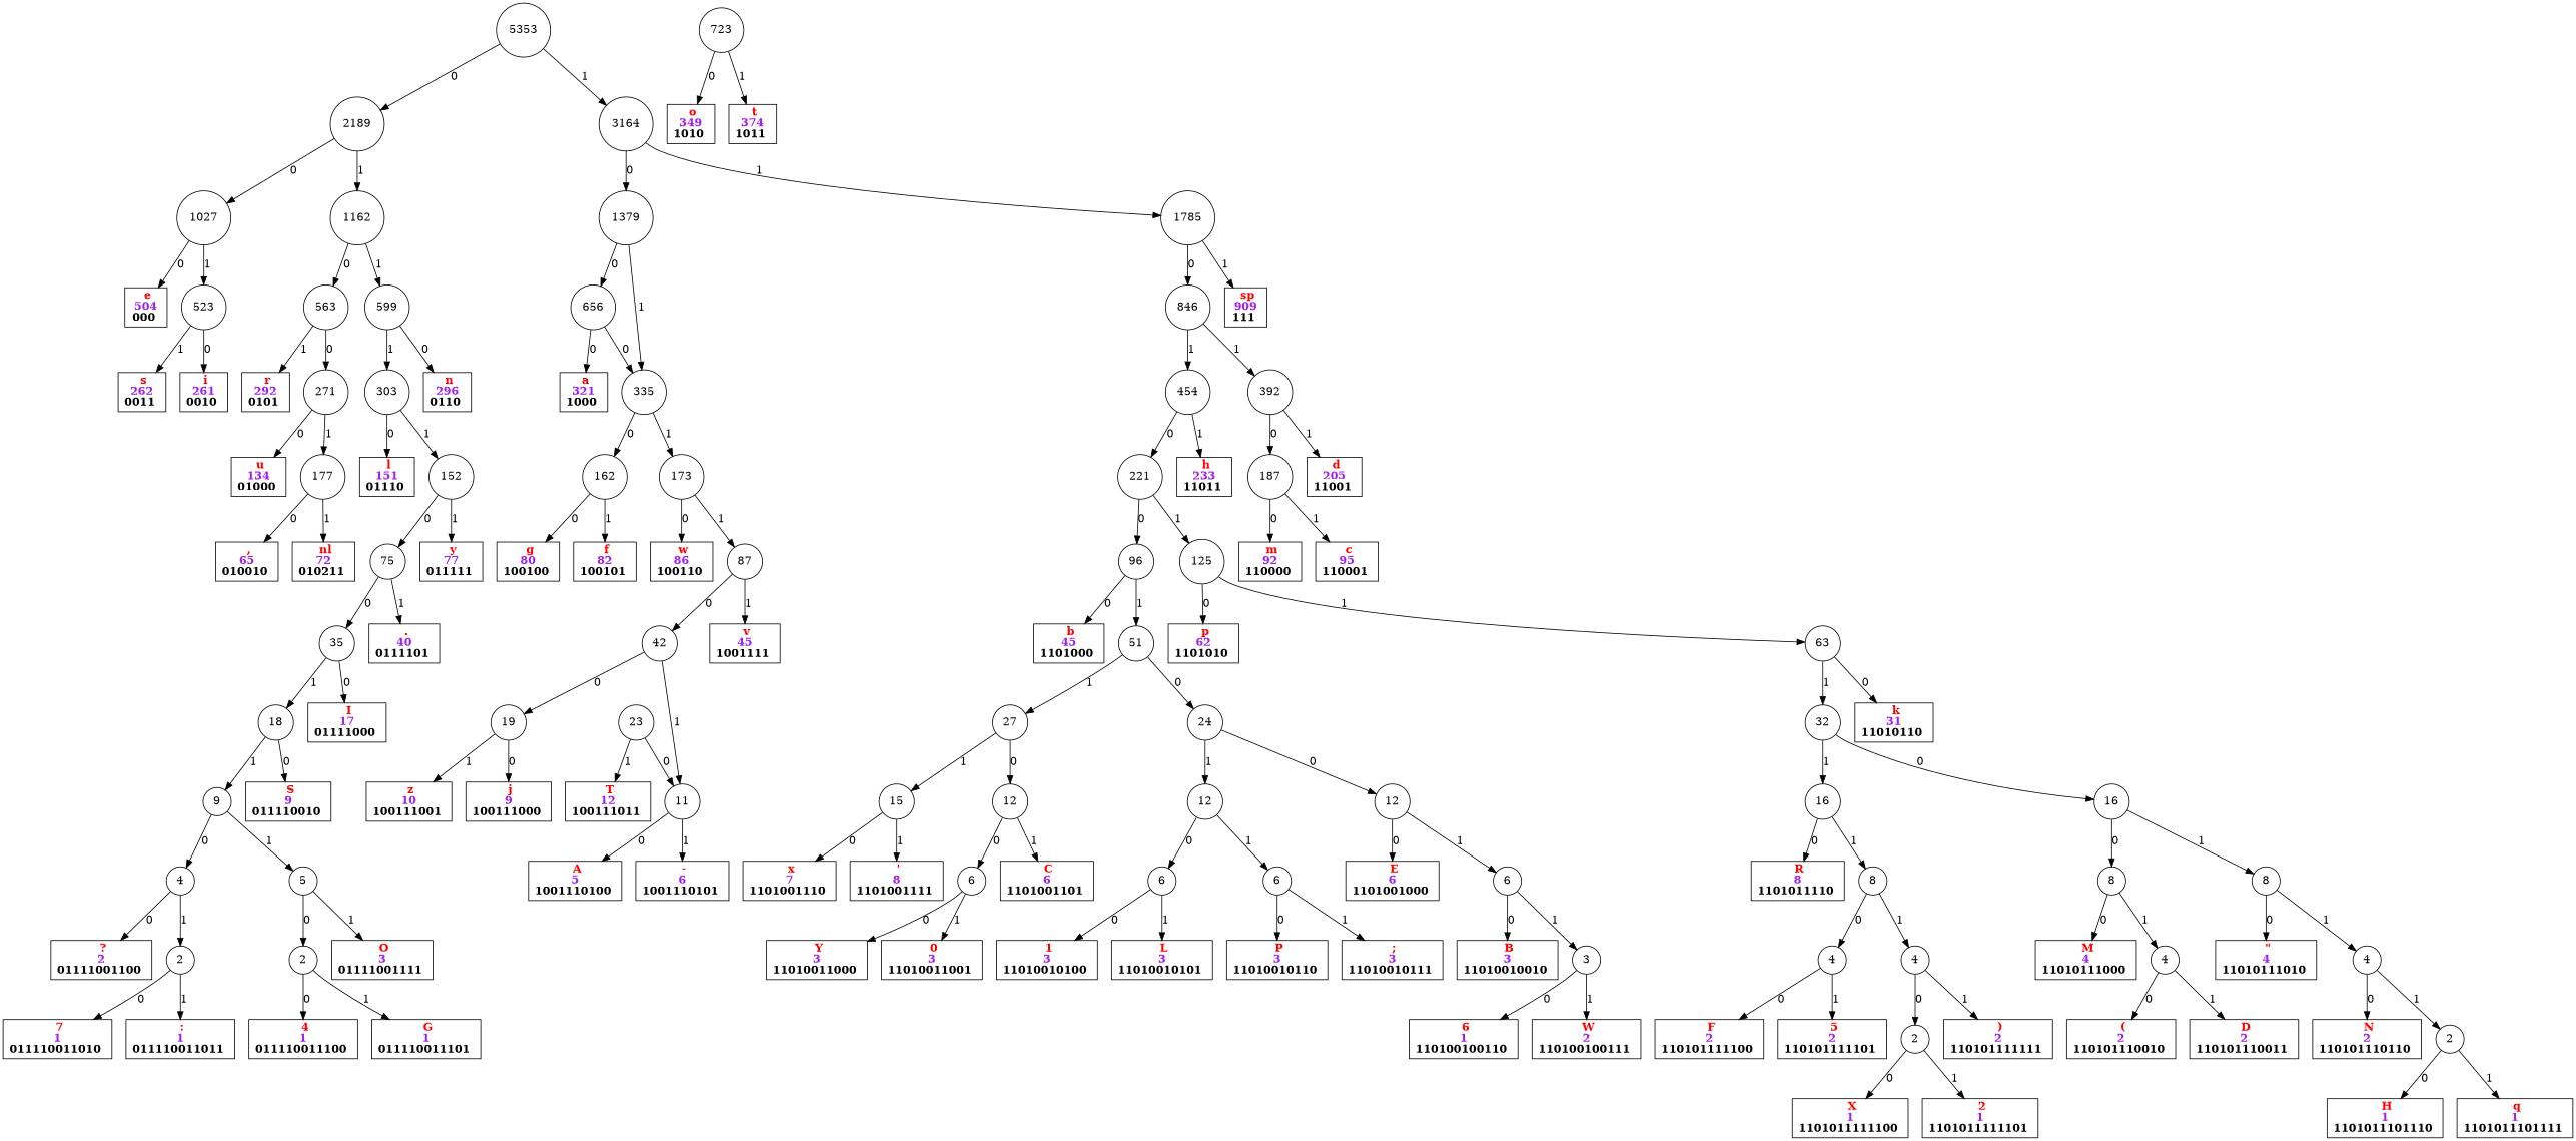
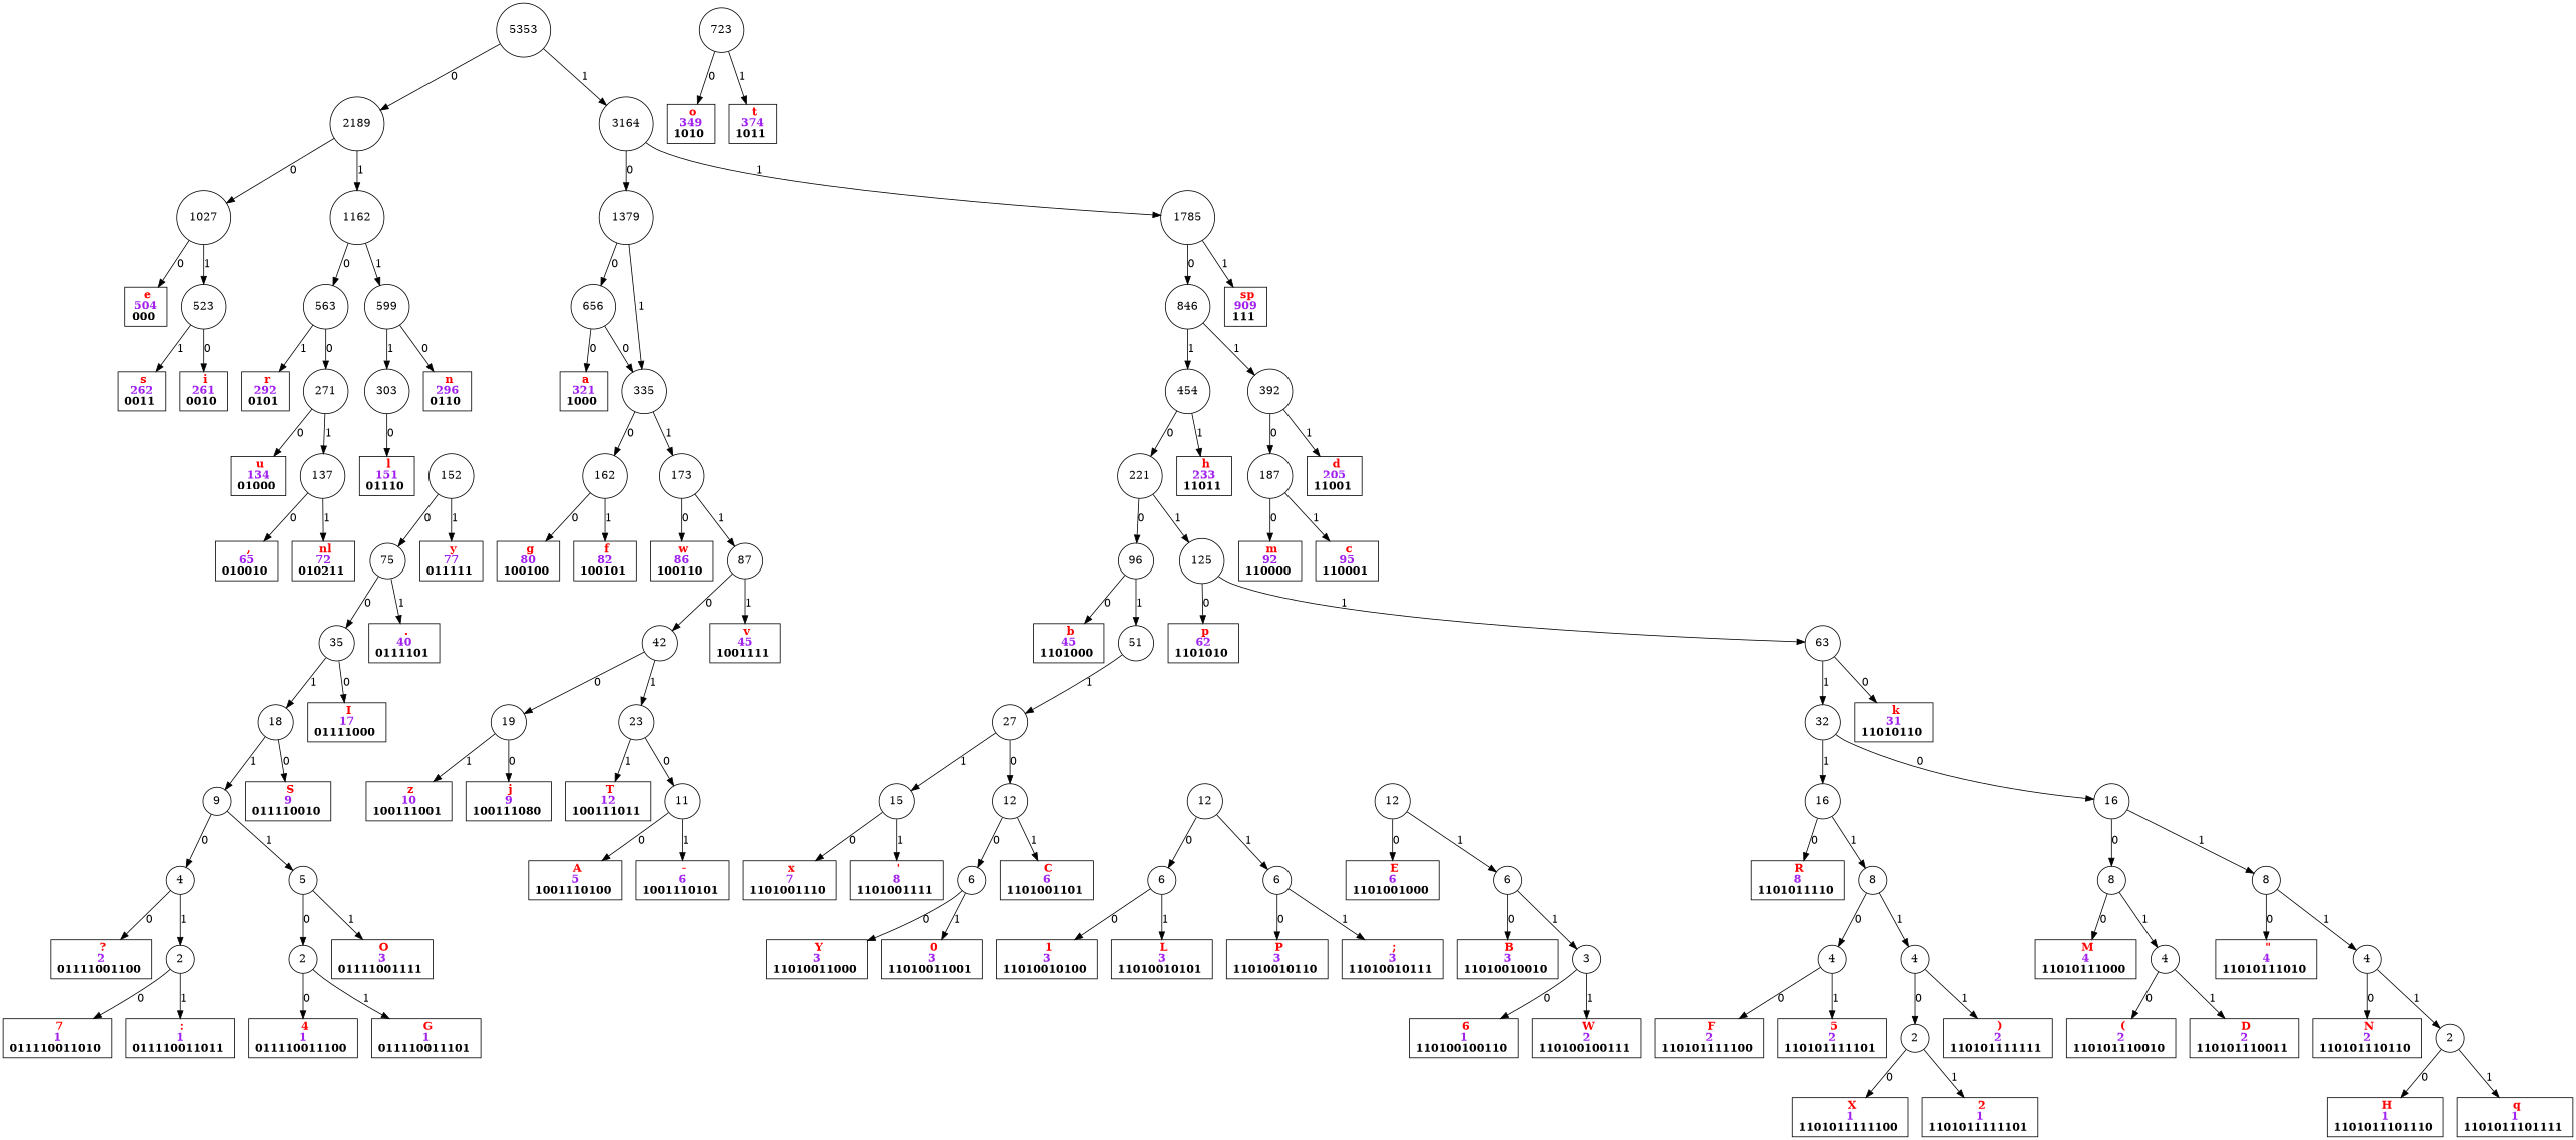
  digraph {
    node [shape=box]
    n1 [label=5353 shape=circle]
    n2 [label=2189 shape=circle]
    n3 [label=3164 shape=circle]
    n4 [label=1027 shape=circle]
    n5 [label=1162 shape=circle]
    n6 [label=1379 shape=circle]
    n7 [label=1785 shape=circle]
    n8 [label=< <B><font color="red">e</font></B><br/><B><font color="purple">504</font></B><br/><B><font color="black">000</font></B> >]
    n9 [label=523 shape=circle]
    n10 [label=563 shape=circle]
    n11 [label=599 shape=circle]
    n12 [label=< <B><font color="red">i</font></B><br/><B><font color="purple">261</font></B><br/><B><font color="black">0010</font></B> >]
    n13 [label=< <B><font color="red">s</font></B><br/><B><font color="purple">262</font></B><br/><B><font color="black">0011</font></B> >]
    n14 [label=271 shape=circle]
    n15 [label=< <B><font color="red">r</font></B><br/><B><font color="purple">292</font></B><br/><B><font color="black">0101</font></B> >]
    n16 [label=< <B><font color="red">n</font></B><br/><B><font color="purple">296</font></B><br/><B><font color="black">0110</font></B> >]
    n17 [label=303 shape=circle]
    n18 [label=< <B><font color="red">u</font></B><br/><B><font color="purple">134</font></B><br/><B><font color="black">01000</font></B> >]
-   n19 [label=177 shape=circle]
+   n19 [label=137 shape=circle]
    n20 [label=< <B><font color="red">,</font></B><br/><B><font color="purple">65</font></B><br/><B><font color="black">010010</font></B> >]
    n21 [label=< <B><font color="red">nl</font></B><br/><B><font color="purple">72</font></B><br/><B><font color="black">010211</font></B> >]
    n22 [label=< <B><font color="red">l</font></B><br/><B><font color="purple">151</font></B><br/><B><font color="black">01110</font></B> >]
    n23 [label=152 shape=circle]
    n24 [label=75 shape=circle]
    n25 [label=< <B><font color="red">y</font></B><br/><B><font color="purple">77</font></B><br/><B><font color="black">011111</font></B> >]
    n26 [label=35 shape=circle]
    n27 [label=< <B><font color="red">.</font></B><br/><B><font color="purple">40</font></B><br/><B><font color="black">0111101</font></B> >]
    n28 [label=< <B><font color="red">I</font></B><br/><B><font color="purple">17</font></B><br/><B><font color="black">01111000</font></B> >]
    n29 [label=18 shape=circle]
    n30 [label=< <B><font color="red">S</font></B><br/><B><font color="purple">9</font></B><br/><B><font color="black">011110010</font></B> >]
    n31 [label=9 shape=circle]
    n32 [label=4 shape=circle]
    n33 [label=5 shape=circle]
    n34 [label=< <B><font color="red">?</font></B><br/><B><font color="purple">2</font></B><br/><B><font color="black">01111001100</font></B> >]
    n35 [label=2 shape=circle]
    n36 [label=2 shape=circle]
    n37 [label=< <B><font color="red">O</font></B><br/><B><font color="purple">3</font></B><br/><B><font color="black">01111001111</font></B> >]
    n38 [label=< <B><font color="red">7</font></B><br/><B><font color="purple">1</font></B><br/><B><font color="black">011110011010</font></B> >]
    n39 [label=< <B><font color="red">:</font></B><br/><B><font color="purple">1</font></B><br/><B><font color="black">011110011011</font></B> >]
    n40 [label=< <B><font color="red">4</font></B><br/><B><font color="purple">1</font></B><br/><B><font color="black">011110011100</font></B> >]
    n41 [label=< <B><font color="red">G</font></B><br/><B><font color="purple">1</font></B><br/><B><font color="black">011110011101</font></B> >]
    n42 [label=656 shape=circle]
    n43 [label=335 shape=circle]
    n44 [label=846 shape=circle]
    n45 [label=< <B><font color="red">sp</font></B><br/><B><font color="purple">909</font></B><br/><B><font color="black">111</font></B> >]
    n46 [label=< <B><font color="red">a</font></B><br/><B><font color="purple">321</font></B><br/><B><font color="black">1000</font></B> >]
    n47 [label=723 shape=circle]
    n48 [label=< <B><font color="red">o</font></B><br/><B><font color="purple">349</font></B><br/><B><font color="black">1010</font></B> >]
    n49 [label=< <B><font color="red">t</font></B><br/><B><font color="purple">374</font></B><br/><B><font color="black">1011</font></B> >]
    n50 [label=162 shape=circle]
    n51 [label=173 shape=circle]
    n52 [label=< <B><font color="red">g</font></B><br/><B><font color="purple">80</font></B><br/><B><font color="black">100100</font></B> >]
    n53 [label=< <B><font color="red">f</font></B><br/><B><font color="purple">82</font></B><br/><B><font color="black">100101</font></B> >]
    n54 [label=< <B><font color="red">w</font></B><br/><B><font color="purple">86</font></B><br/><B><font color="black">100110</font></B> >]
    n55 [label=87 shape=circle]
    n56 [label=42 shape=circle]
    n57 [label=< <B><font color="red">v</font></B><br/><B><font color="purple">45</font></B><br/><B><font color="black">1001111</font></B> >]
    n58 [label=19 shape=circle]
    n59 [label=23 shape=circle]
-   n60 [label=< <B><font color="red">j</font></B><br/><B><font color="purple">9</font></B><br/><B><font color="black">100111000</font></B> >]
+   n60 [label=< <B><font color="red">j</font></B><br/><B><font color="purple">9</font></B><br/><B><font color="black">100111080</font></B> >]
    n61 [label=< <B><font color="red">z</font></B><br/><B><font color="purple">10</font></B><br/><B><font color="black">100111001</font></B> >]
    n62 [label=11 shape=circle]
    n63 [label=< <B><font color="red">T</font></B><br/><B><font color="purple">12</font></B><br/><B><font color="black">100111011</font></B> >]
    n64 [label=< <B><font color="red">A</font></B><br/><B><font color="purple">5</font></B><br/><B><font color="black">1001110100</font></B> >]
    n65 [label=< <B><font color="red">-</font></B><br/><B><font color="purple">6</font></B><br/><B><font color="black">1001110101</font></B> >]
    n66 [label=392 shape=circle]
    n67 [label=454 shape=circle]
    n68 [label=187 shape=circle]
    n69 [label=< <B><font color="red">d</font></B><br/><B><font color="purple">205</font></B><br/><B><font color="black">11001</font></B> >]
    n70 [label=221 shape=circle]
    n71 [label=< <B><font color="red">h</font></B><br/><B><font color="purple">233</font></B><br/><B><font color="black">11011</font></B> >]
    n72 [label=< <B><font color="red">m</font></B><br/><B><font color="purple">92</font></B><br/><B><font color="black">110000</font></B> >]
    n73 [label=< <B><font color="red">c</font></B><br/><B><font color="purple">95</font></B><br/><B><font color="black">110001</font></B> >]
    n74 [label=96 shape=circle]
    n75 [label=125 shape=circle]
    n76 [label=< <B><font color="red">b</font></B><br/><B><font color="purple">45</font></B><br/><B><font color="black">1101000</font></B> >]
    n77 [label=51 shape=circle]
    n78 [label=< <B><font color="red">p</font></B><br/><B><font color="purple">62</font></B><br/><B><font color="black">1101010</font></B> >]
    n79 [label=63 shape=circle]
-   n80 [label=24 shape=circle]
    n81 [label=27 shape=circle]
    n82 [label=12 shape=circle]
    n83 [label=12 shape=circle]
    n84 [label=12 shape=circle]
    n85 [label=15 shape=circle]
    n86 [label=< <B><font color="red">E</font></B><br/><B><font color="purple">6</font></B><br/><B><font color="black">1101001000</font></B> >]
    n87 [label=6 shape=circle]
    n88 [label=6 shape=circle]
    n89 [label=6 shape=circle]
    n90 [label=< <B><font color="red">B</font></B><br/><B><font color="purple">3</font></B><br/><B><font color="black">11010010010</font></B> >]
    n91 [label=3 shape=circle]
    n92 [label=< <B><font color="red">6</font></B><br/><B><font color="purple">1</font></B><br/><B><font color="black">110100100110</font></B> >]
    n93 [label=< <B><font color="red">W</font></B><br/><B><font color="purple">2</font></B><br/><B><font color="black">110100100111</font></B> >]
    n94 [label=< <B><font color="red">1</font></B><br/><B><font color="purple">3</font></B><br/><B><font color="black">11010010100</font></B> >]
    n95 [label=< <B><font color="red">L</font></B><br/><B><font color="purple">3</font></B><br/><B><font color="black">11010010101</font></B> >]
    n96 [label=< <B><font color="red">P</font></B><br/><B><font color="purple">3</font></B><br/><B><font color="black">11010010110</font></B> >]
    n97 [label=< <B><font color="red">;</font></B><br/><B><font color="purple">3</font></B><br/><B><font color="black">11010010111</font></B> >]
    n98 [label=6 shape=circle]
    n99 [label=< <B><font color="red">C</font></B><br/><B><font color="purple">6</font></B><br/><B><font color="black">1101001101</font></B> >]
    n100 [label=< <B><font color="red">x</font></B><br/><B><font color="purple">7</font></B><br/><B><font color="black">1101001110</font></B> >]
    n101 [label=< <B><font color="red">'</font></B><br/><B><font color="purple">8</font></B><br/><B><font color="black">1101001111</font></B> >]
    n102 [label=< <B><font color="red">Y</font></B><br/><B><font color="purple">3</font></B><br/><B><font color="black">11010011000</font></B> >]
    n103 [label=< <B><font color="red">0</font></B><br/><B><font color="purple">3</font></B><br/><B><font color="black">11010011001</font></B> >]
    n104 [label=< <B><font color="red">k</font></B><br/><B><font color="purple">31</font></B><br/><B><font color="black">11010110</font></B> >]
    n105 [label=32 shape=circle]
    n106 [label=16 shape=circle]
    n107 [label=16 shape=circle]
    n108 [label=8 shape=circle]
    n109 [label=8 shape=circle]
    n110 [label=< <B><font color="red">R</font></B><br/><B><font color="purple">8</font></B><br/><B><font color="black">1101011110</font></B> >]
    n111 [label=8 shape=circle]
    n112 [label=< <B><font color="red">M</font></B><br/><B><font color="purple">4</font></B><br/><B><font color="black">11010111000</font></B> >]
    n113 [label=4 shape=circle]
    n114 [label=< <B><font color="red">"</font></B><br/><B><font color="purple">4</font></B><br/><B><font color="black">11010111010</font></B> >]
    n115 [label=4 shape=circle]
    n116 [label=< <B><font color="red">(</font></B><br/><B><font color="purple">2</font></B><br/><B><font color="black">110101110010</font></B> >]
    n117 [label=< <B><font color="red">D</font></B><br/><B><font color="purple">2</font></B><br/><B><font color="black">110101110011</font></B> >]
    n118 [label=< <B><font color="red">N</font></B><br/><B><font color="purple">2</font></B><br/><B><font color="black">110101110110</font></B> >]
    n119 [label=2 shape=circle]
    n120 [label=< <B><font color="red">H</font></B><br/><B><font color="purple">1</font></B><br/><B><font color="black">1101011101110</font></B> >]
    n121 [label=< <B><font color="red">q</font></B><br/><B><font color="purple">1</font></B><br/><B><font color="black">1101011101111</font></B> >]
    n122 [label=4 shape=circle]
    n123 [label=4 shape=circle]
    n124 [label=< <B><font color="red">F</font></B><br/><B><font color="purple">2</font></B><br/><B><font color="black">110101111100</font></B> >]
    n125 [label=< <B><font color="red">5</font></B><br/><B><font color="purple">2</font></B><br/><B><font color="black">110101111101</font></B> >]
    n126 [label=2 shape=circle]
    n127 [label=< <B><font color="red">)</font></B><br/><B><font color="purple">2</font></B><br/><B><font color="black">110101111111</font></B> >]
    n128 [label=< <B><font color="red">X</font></B><br/><B><font color="purple">1</font></B><br/><B><font color="black">1101011111100</font></B> >]
    n129 [label=< <B><font color="red">2</font></B><br/><B><font color="purple">1</font></B><br/><B><font color="black">1101011111101</font></B> >]
    n1 -> n2 [label=0]
    n1 -> n3 [label=1]
    n2 -> n4 [label=0]
    n2 -> n5 [label=1]
    n3 -> n6 [label=0]
    n3 -> n7 [label=1]
    n4 -> n8 [label=0]
    n4 -> n9 [label=1]
    n5 -> n10 [label=0]
    n5 -> n11 [label=1]
    n6 -> n42 [label=0]
    n6 -> n43 [label=1]
    n7 -> n44 [label=0]
    n7 -> n45 [label=1]
    n9 -> n12 [label=0]
    n9 -> n13 [label=1]
    n10 -> n14 [label=0]
    n10 -> n15 [label=1]
    n11 -> n16 [label=0]
    n11 -> n17 [label=1]
    n14 -> n18 [label=0]
    n14 -> n19 [label=1]
    n17 -> n22 [label=0]
-   n17 -> n23 [label=1]
    n19 -> n20 [label=0]
    n19 -> n21 [label=1]
    n23 -> n24 [label=0]
    n23 -> n25 [label=1]
    n24 -> n26 [label=0]
    n24 -> n27 [label=1]
    n26 -> n28 [label=0]
    n26 -> n29 [label=1]
    n29 -> n30 [label=0]
    n29 -> n31 [label=1]
    n31 -> n32 [label=0]
    n31 -> n33 [label=1]
    n32 -> n34 [label=0]
    n32 -> n35 [label=1]
    n33 -> n36 [label=0]
    n33 -> n37 [label=1]
    n35 -> n38 [label=0]
    n35 -> n39 [label=1]
    n36 -> n40 [label=0]
    n36 -> n41 [label=1]
    n42 -> n43 [label=0]
    n42 -> n46 [label=0]
    n43 -> n50 [label=0]
    n43 -> n51 [label=1]
    n44 -> n66 [label=1]
    n44 -> n67 [label=1]
    n47 -> n48 [label=0]
    n47 -> n49 [label=1]
    n50 -> n52 [label=0]
    n50 -> n53 [label=1]
    n51 -> n54 [label=0]
    n51 -> n55 [label=1]
    n55 -> n56 [label=0]
    n55 -> n57 [label=1]
    n56 -> n58 [label=0]
-   n56 -> n62 [label=1]
+   n56 -> n59 [label=1]
    n58 -> n60 [label=0]
    n58 -> n61 [label=1]
    n59 -> n62 [label=0]
    n59 -> n63 [label=1]
    n62 -> n64 [label=0]
    n62 -> n65 [label=1]
    n66 -> n68 [label=0]
    n66 -> n69 [label=1]
    n67 -> n70 [label=0]
    n67 -> n71 [label=1]
    n68 -> n72 [label=0]
    n68 -> n73 [label=1]
    n70 -> n74 [label=0]
    n70 -> n75 [label=1]
    n74 -> n76 [label=0]
    n74 -> n77 [label=1]
    n75 -> n78 [label=0]
    n75 -> n79 [label=1]
-   n77 -> n80 [label=0]
    n77 -> n81 [label=1]
    n79 -> n104 [label=0]
    n79 -> n105 [label=1]
-   n80 -> n82 [label=0]
-   n80 -> n83 [label=1]
    n81 -> n84 [label=0]
    n81 -> n85 [label=1]
    n82 -> n86 [label=0]
    n82 -> n87 [label=1]
    n83 -> n88 [label=0]
    n83 -> n89 [label=1]
    n84 -> n98 [label=0]
    n84 -> n99 [label=1]
    n85 -> n100 [label=0]
    n85 -> n101 [label=1]
    n87 -> n90 [label=0]
    n87 -> n91 [label=1]
    n88 -> n94 [label=0]
    n88 -> n95 [label=1]
    n89 -> n96 [label=0]
    n89 -> n97 [label=1]
    n91 -> n92 [label=0]
    n91 -> n93 [label=1]
    n98 -> n102 [label=0]
    n98 -> n103 [label=1]
    n105 -> n106 [label=0]
    n105 -> n107 [label=1]
    n106 -> n108 [label=0]
    n106 -> n109 [label=1]
    n107 -> n110 [label=0]
    n107 -> n111 [label=1]
    n108 -> n112 [label=0]
    n108 -> n113 [label=1]
    n109 -> n114 [label=0]
    n109 -> n115 [label=1]
    n111 -> n122 [label=0]
    n111 -> n123 [label=1]
    n113 -> n116 [label=0]
    n113 -> n117 [label=1]
    n115 -> n118 [label=0]
    n115 -> n119 [label=1]
    n119 -> n120 [label=0]
    n119 -> n121 [label=1]
    n122 -> n124 [label=0]
    n122 -> n125 [label=1]
    n123 -> n126 [label=0]
    n123 -> n127 [label=1]
    n126 -> n128 [label=0]
    n126 -> n129 [label=1]
  }
